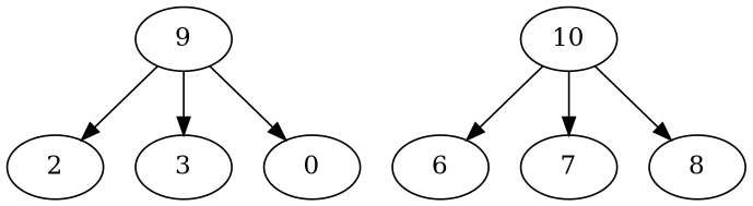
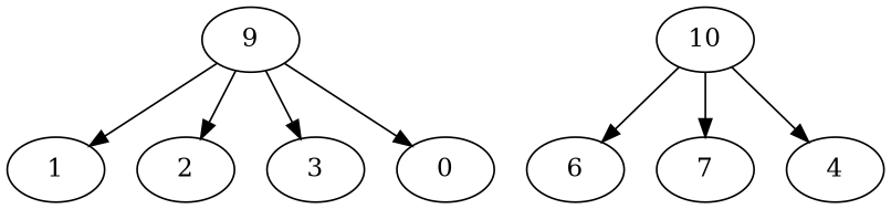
  digraph {
    9
+   1
    2
    3
    n5 [label=0]
    10
    6
    7
-   8
+   8 [label=4]
+   9 -> 1
    9 -> 2
    9 -> 3
    9 -> n5
    10 -> 6
    10 -> 7
    10 -> 8
  }
